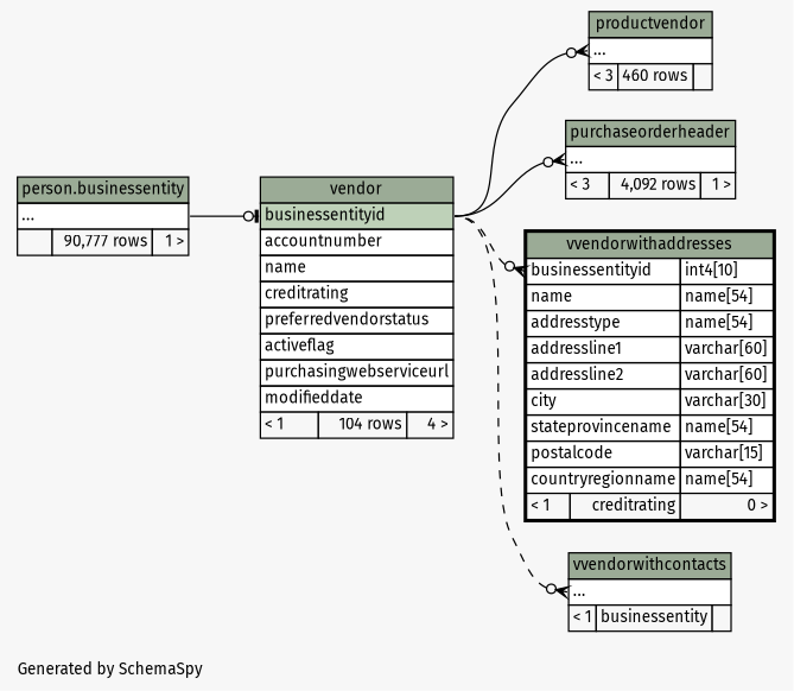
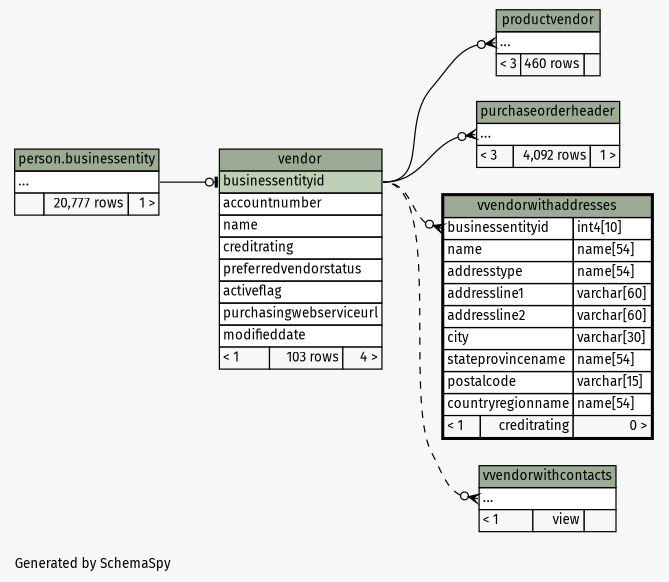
  digraph {
    bgcolor="#f7f7f7"
    fontname="Fira Sans"
    fontsize=11
    label="\nGenerated by SchemaSpy"
    labeljust=l
    nodesep=0.18
    rankdir=RL
    ranksep=0.46
    node [fontname="Fira Sans" fontsize=11 shape=plaintext]
    edge [arrowhead=none arrowsize=0.8 arrowtail=crowodot dir=back fontname="Fira Sans" headport="businessentityid:e" tailport="elipses:w"]
    n1 [label=<     <TABLE BORDER="0" CELLBORDER="1" CELLSPACING="0" BGCOLOR="#ffffff">       <TR><TD COLSPAN="3" BGCOLOR="#9bab96" ALIGN="CENTER">productvendor</TD></TR>       <TR><TD PORT="elipses" COLSPAN="3" ALIGN="LEFT">...</TD></TR>       <TR><TD ALIGN="LEFT" BGCOLOR="#f7f7f7">&lt; 3</TD><TD ALIGN="RIGHT" BGCOLOR="#f7f7f7">460 rows</TD><TD ALIGN="RIGHT" BGCOLOR="#f7f7f7">  </TD></TR>     </TABLE>>]
-   n2 [label=<     <TABLE BORDER="0" CELLBORDER="1" CELLSPACING="0" BGCOLOR="#ffffff">       <TR><TD COLSPAN="3" BGCOLOR="#9bab96" ALIGN="CENTER">vendor</TD></TR>       <TR><TD PORT="businessentityid" COLSPAN="3" BGCOLOR="#bed1b8" ALIGN="LEFT">businessentityid</TD></TR>       <TR><TD PORT="accountnumber" COLSPAN="3" ALIGN="LEFT">accountnumber</TD></TR>       <TR><TD PORT="name" COLSPAN="3" ALIGN="LEFT">name</TD></TR>       <TR><TD PORT="creditrating" COLSPAN="3" ALIGN="LEFT">creditrating</TD></TR>       <TR><TD PORT="preferredvendorstatus" COLSPAN="3" ALIGN="LEFT">preferredvendorstatus</TD></TR>       <TR><TD PORT="activeflag" COLSPAN="3" ALIGN="LEFT">activeflag</TD></TR>       <TR><TD PORT="purchasingwebserviceurl" COLSPAN="3" ALIGN="LEFT">purchasingwebserviceurl</TD></TR>       <TR><TD PORT="modifieddate" COLSPAN="3" ALIGN="LEFT">modifieddate</TD></TR>       <TR><TD ALIGN="LEFT" BGCOLOR="#f7f7f7">&lt; 1</TD><TD ALIGN="RIGHT" BGCOLOR="#f7f7f7">104 rows</TD><TD ALIGN="RIGHT" BGCOLOR="#f7f7f7">4 &gt;</TD></TR>     </TABLE>>]
-   n3 [label=<     <TABLE BORDER="0" CELLBORDER="1" CELLSPACING="0" BGCOLOR="#ffffff">       <TR><TD COLSPAN="3" BGCOLOR="#9bab96" ALIGN="CENTER">person.businessentity</TD></TR>       <TR><TD PORT="elipses" COLSPAN="3" ALIGN="LEFT">...</TD></TR>       <TR><TD ALIGN="LEFT" BGCOLOR="#f7f7f7">  </TD><TD ALIGN="RIGHT" BGCOLOR="#f7f7f7">90,777 rows</TD><TD ALIGN="RIGHT" BGCOLOR="#f7f7f7">1 &gt;</TD></TR>     </TABLE>>]
+   n2 [label=<     <TABLE BORDER="0" CELLBORDER="1" CELLSPACING="0" BGCOLOR="#ffffff">       <TR><TD COLSPAN="3" BGCOLOR="#9bab96" ALIGN="CENTER">vendor</TD></TR>       <TR><TD PORT="businessentityid" COLSPAN="3" BGCOLOR="#bed1b8" ALIGN="LEFT">businessentityid</TD></TR>       <TR><TD PORT="accountnumber" COLSPAN="3" ALIGN="LEFT">accountnumber</TD></TR>       <TR><TD PORT="name" COLSPAN="3" ALIGN="LEFT">name</TD></TR>       <TR><TD PORT="creditrating" COLSPAN="3" ALIGN="LEFT">creditrating</TD></TR>       <TR><TD PORT="preferredvendorstatus" COLSPAN="3" ALIGN="LEFT">preferredvendorstatus</TD></TR>       <TR><TD PORT="activeflag" COLSPAN="3" ALIGN="LEFT">activeflag</TD></TR>       <TR><TD PORT="purchasingwebserviceurl" COLSPAN="3" ALIGN="LEFT">purchasingwebserviceurl</TD></TR>       <TR><TD PORT="modifieddate" COLSPAN="3" ALIGN="LEFT">modifieddate</TD></TR>       <TR><TD ALIGN="LEFT" BGCOLOR="#f7f7f7">&lt; 1</TD><TD ALIGN="RIGHT" BGCOLOR="#f7f7f7">103 rows</TD><TD ALIGN="RIGHT" BGCOLOR="#f7f7f7">4 &gt;</TD></TR>     </TABLE>>]
+   n3 [label=<     <TABLE BORDER="0" CELLBORDER="1" CELLSPACING="0" BGCOLOR="#ffffff">       <TR><TD COLSPAN="3" BGCOLOR="#9bab96" ALIGN="CENTER">person.businessentity</TD></TR>       <TR><TD PORT="elipses" COLSPAN="3" ALIGN="LEFT">...</TD></TR>       <TR><TD ALIGN="LEFT" BGCOLOR="#f7f7f7">  </TD><TD ALIGN="RIGHT" BGCOLOR="#f7f7f7">20,777 rows</TD><TD ALIGN="RIGHT" BGCOLOR="#f7f7f7">1 &gt;</TD></TR>     </TABLE>>]
    n4 [label=<     <TABLE BORDER="0" CELLBORDER="1" CELLSPACING="0" BGCOLOR="#ffffff">       <TR><TD COLSPAN="3" BGCOLOR="#9bab96" ALIGN="CENTER">purchaseorderheader</TD></TR>       <TR><TD PORT="elipses" COLSPAN="3" ALIGN="LEFT">...</TD></TR>       <TR><TD ALIGN="LEFT" BGCOLOR="#f7f7f7">&lt; 3</TD><TD ALIGN="RIGHT" BGCOLOR="#f7f7f7">4,092 rows</TD><TD ALIGN="RIGHT" BGCOLOR="#f7f7f7">1 &gt;</TD></TR>     </TABLE>>]
    n5 [label=<     <TABLE BORDER="2" CELLBORDER="1" CELLSPACING="0" BGCOLOR="#ffffff">       <TR><TD COLSPAN="3" BGCOLOR="#9bab96" ALIGN="CENTER">vvendorwithaddresses</TD></TR>       <TR><TD PORT="businessentityid" COLSPAN="2" ALIGN="LEFT">businessentityid</TD><TD PORT="businessentityid.type" ALIGN="LEFT">int4[10]</TD></TR>       <TR><TD PORT="name" COLSPAN="2" ALIGN="LEFT">name</TD><TD PORT="name.type" ALIGN="LEFT">name[54]</TD></TR>       <TR><TD PORT="addresstype" COLSPAN="2" ALIGN="LEFT">addresstype</TD><TD PORT="addresstype.type" ALIGN="LEFT">name[54]</TD></TR>       <TR><TD PORT="addressline1" COLSPAN="2" ALIGN="LEFT">addressline1</TD><TD PORT="addressline1.type" ALIGN="LEFT">varchar[60]</TD></TR>       <TR><TD PORT="addressline2" COLSPAN="2" ALIGN="LEFT">addressline2</TD><TD PORT="addressline2.type" ALIGN="LEFT">varchar[60]</TD></TR>       <TR><TD PORT="city" COLSPAN="2" ALIGN="LEFT">city</TD><TD PORT="city.type" ALIGN="LEFT">varchar[30]</TD></TR>       <TR><TD PORT="stateprovincename" COLSPAN="2" ALIGN="LEFT">stateprovincename</TD><TD PORT="stateprovincename.type" ALIGN="LEFT">name[54]</TD></TR>       <TR><TD PORT="postalcode" COLSPAN="2" ALIGN="LEFT">postalcode</TD><TD PORT="postalcode.type" ALIGN="LEFT">varchar[15]</TD></TR>       <TR><TD PORT="countryregionname" COLSPAN="2" ALIGN="LEFT">countryregionname</TD><TD PORT="countryregionname.type" ALIGN="LEFT">name[54]</TD></TR>       <TR><TD ALIGN="LEFT" BGCOLOR="#f7f7f7">&lt; 1</TD><TD ALIGN="RIGHT" BGCOLOR="#f7f7f7">creditrating</TD><TD ALIGN="RIGHT" BGCOLOR="#f7f7f7">0 &gt;</TD></TR>     </TABLE>>]
-   n6 [label=<     <TABLE BORDER="0" CELLBORDER="1" CELLSPACING="0" BGCOLOR="#ffffff">       <TR><TD COLSPAN="3" BGCOLOR="#9bab96" ALIGN="CENTER">vvendorwithcontacts</TD></TR>       <TR><TD PORT="elipses" COLSPAN="3" ALIGN="LEFT">...</TD></TR>       <TR><TD ALIGN="LEFT" BGCOLOR="#f7f7f7">&lt; 1</TD><TD ALIGN="RIGHT" BGCOLOR="#f7f7f7">businessentity</TD><TD ALIGN="RIGHT" BGCOLOR="#f7f7f7">  </TD></TR>     </TABLE>>]
+   n6 [label=<     <TABLE BORDER="0" CELLBORDER="1" CELLSPACING="0" BGCOLOR="#ffffff">       <TR><TD COLSPAN="3" BGCOLOR="#9bab96" ALIGN="CENTER">vvendorwithcontacts</TD></TR>       <TR><TD PORT="elipses" COLSPAN="3" ALIGN="LEFT">...</TD></TR>       <TR><TD ALIGN="LEFT" BGCOLOR="#f7f7f7">&lt; 1</TD><TD ALIGN="RIGHT" BGCOLOR="#f7f7f7">view</TD><TD ALIGN="RIGHT" BGCOLOR="#f7f7f7">  </TD></TR>     </TABLE>>]
    n1 -> n2
    n2 -> n3 [arrowtail=teeodot headport="elipses:e" tailport="businessentityid:w"]
    n4 -> n2
    n5 -> n2 [style=dashed tailport="businessentityid:w"]
    n6 -> n2 [style=dashed]
  }
